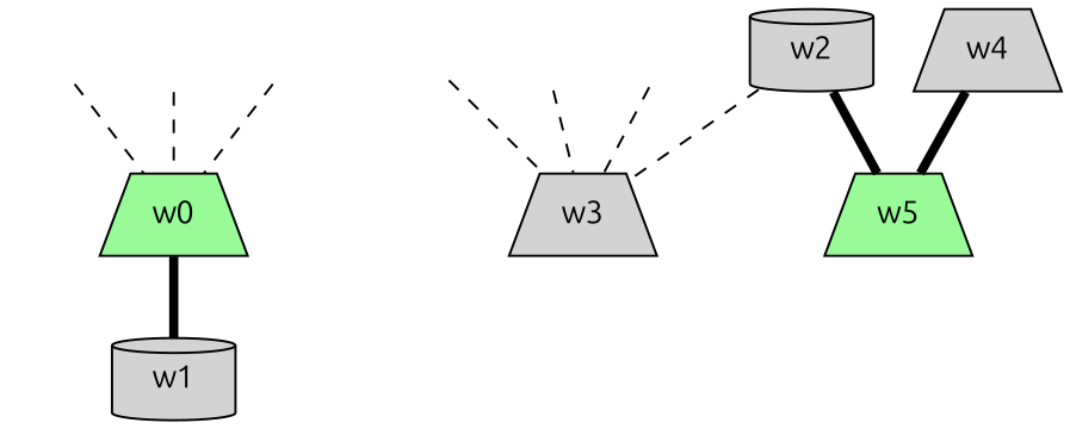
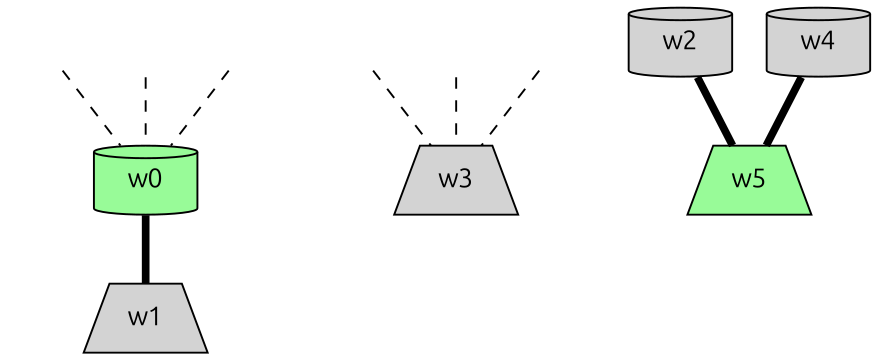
  graph {
    fontname=Ubuntu
    node [fontname=Ubuntu shape=circle style=invis]
    edge [fontname=Ubuntu style=dashed]
    a
    b
    c
    d
    e
    f
-   w0 [fillcolor=palegreen shape=trapezium style=filled]
+   w0 [fillcolor=palegreen shape=cylinder style=filled]
    w3 [fillcolor=lightgrey shape=trapezium style=filled]
-   w1 [fillcolor=lightgrey shape=cylinder style=filled]
+   w1 [fillcolor=lightgrey shape=trapezium style=filled]
    w2 [fillcolor=lightgrey shape=cylinder style=filled]
    w5 [fillcolor=palegreen shape=trapezium style=filled]
-   w4 [fillcolor=lightgrey shape=trapezium style=filled]
+   w4 [fillcolor=lightgrey shape=cylinder style=filled]
    subgraph sub_1 {
      a
      b
      c
      d
      e
      f
    }
    a -- w0
    b -- w0
    c -- w0
    d -- w3
    e -- w3
    f -- w3
    w0 -- w1 [style="setlinewidth(4)"]
-   w2 -- w3
    w2 -- w5 [style="setlinewidth(4)"]
    w4 -- w5 [style="setlinewidth(4)"]
  }
